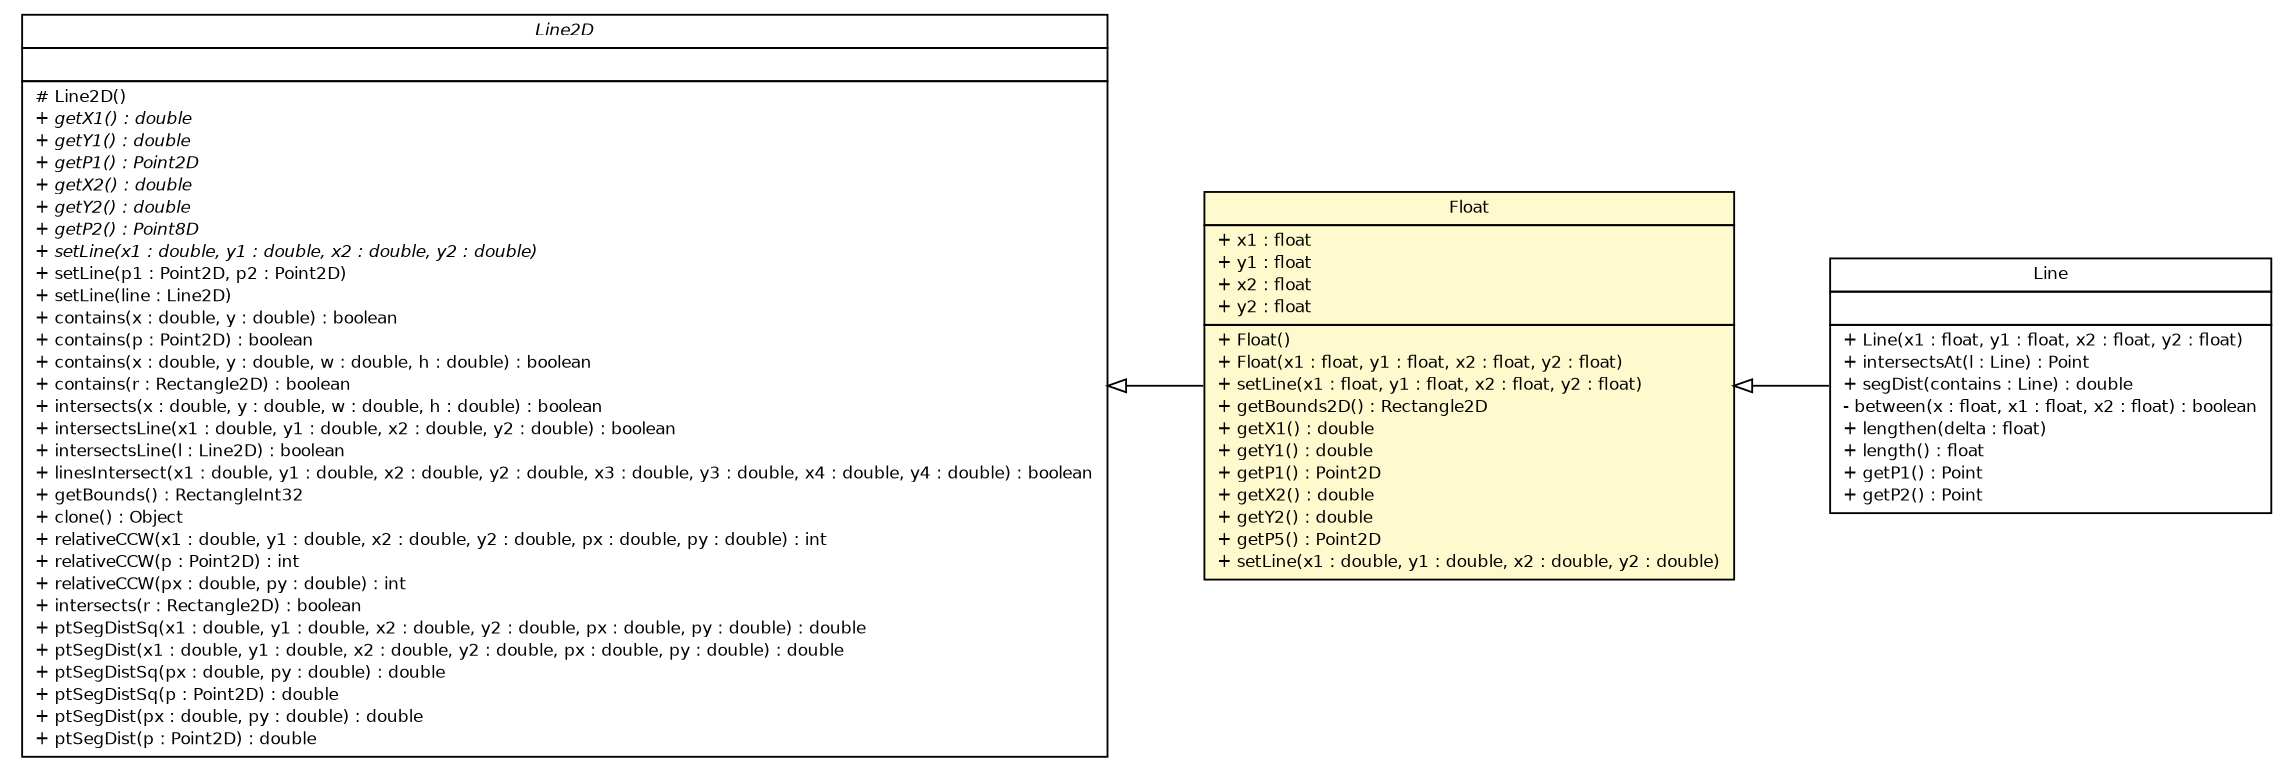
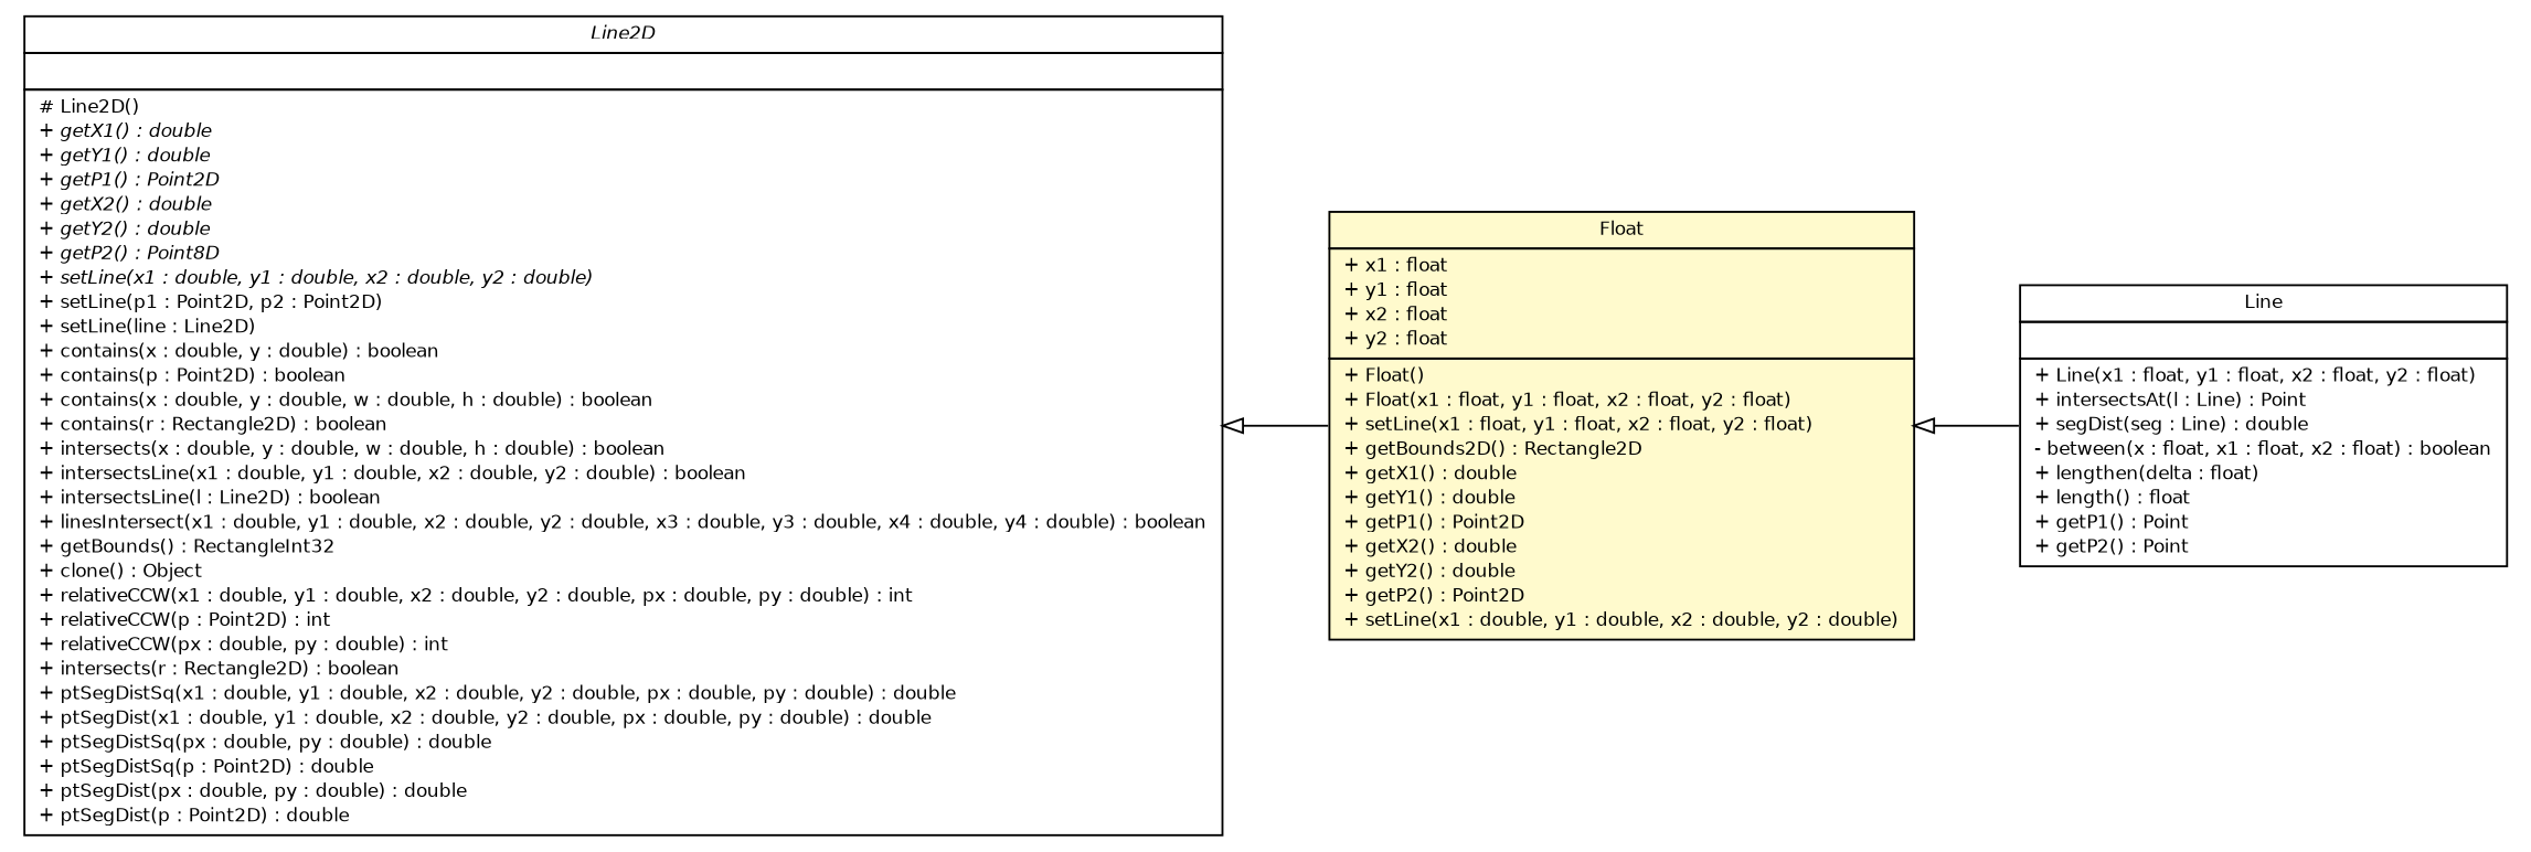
  digraph {
    nodesep=0.25
    rankdir=LR
    ranksep=0.5
    node [fontcolor=black fontname=Helvetica fontsize=9.0 shape=plaintext]
    edge [arrowtail=empty dir=back fontname=Helvetica fontsize=10 headport=p labelfontname=Helvetica labelfontsize=10 tailport=p]
-   n1 [label=<<table title="lejos.robotics.geometry.Line" border="0" cellborder="1" cellspacing="0" cellpadding="2" port="p" href="./Line.html"> 		<tr><td><table border="0" cellspacing="0" cellpadding="1"> <tr><td align="center" balign="center"> Line </td></tr> 		</table></td></tr> 		<tr><td><table border="0" cellspacing="0" cellpadding="1"> <tr><td align="left" balign="left">  </td></tr> 		</table></td></tr> 		<tr><td><table border="0" cellspacing="0" cellpadding="1"> <tr><td align="left" balign="left"> + Line(x1 : float, y1 : float, x2 : float, y2 : float) </td></tr> <tr><td align="left" balign="left"> + intersectsAt(l : Line) : Point </td></tr> <tr><td align="left" balign="left"> + segDist(contains : Line) : double </td></tr> <tr><td align="left" balign="left"> - between(x : float, x1 : float, x2 : float) : boolean </td></tr> <tr><td align="left" balign="left"> + lengthen(delta : float) </td></tr> <tr><td align="left" balign="left"> + length() : float </td></tr> <tr><td align="left" balign="left"> + getP1() : Point </td></tr> <tr><td align="left" balign="left"> + getP2() : Point </td></tr> 		</table></td></tr> 		</table>>]
+   n1 [label=<<table title="lejos.robotics.geometry.Line" border="0" cellborder="1" cellspacing="0" cellpadding="2" port="p" href="./Line.html"> 		<tr><td><table border="0" cellspacing="0" cellpadding="1"> <tr><td align="center" balign="center"> Line </td></tr> 		</table></td></tr> 		<tr><td><table border="0" cellspacing="0" cellpadding="1"> <tr><td align="left" balign="left">  </td></tr> 		</table></td></tr> 		<tr><td><table border="0" cellspacing="0" cellpadding="1"> <tr><td align="left" balign="left"> + Line(x1 : float, y1 : float, x2 : float, y2 : float) </td></tr> <tr><td align="left" balign="left"> + intersectsAt(l : Line) : Point </td></tr> <tr><td align="left" balign="left"> + segDist(seg : Line) : double </td></tr> <tr><td align="left" balign="left"> - between(x : float, x1 : float, x2 : float) : boolean </td></tr> <tr><td align="left" balign="left"> + lengthen(delta : float) </td></tr> <tr><td align="left" balign="left"> + length() : float </td></tr> <tr><td align="left" balign="left"> + getP1() : Point </td></tr> <tr><td align="left" balign="left"> + getP2() : Point </td></tr> 		</table></td></tr> 		</table>>]
    n2 [label=<<table title="lejos.robotics.geometry.Line2D" border="0" cellborder="1" cellspacing="0" cellpadding="2" port="p" href="./Line2D.html"> 		<tr><td><table border="0" cellspacing="0" cellpadding="1"> <tr><td align="center" balign="center"><font face="Helvetica-Oblique"> Line2D </font></td></tr> 		</table></td></tr> 		<tr><td><table border="0" cellspacing="0" cellpadding="1"> <tr><td align="left" balign="left">  </td></tr> 		</table></td></tr> 		<tr><td><table border="0" cellspacing="0" cellpadding="1"> <tr><td align="left" balign="left"> # Line2D() </td></tr> <tr><td align="left" balign="left"><font face="Helvetica-Oblique" point-size="9.0"> + getX1() : double </font></td></tr> <tr><td align="left" balign="left"><font face="Helvetica-Oblique" point-size="9.0"> + getY1() : double </font></td></tr> <tr><td align="left" balign="left"><font face="Helvetica-Oblique" point-size="9.0"> + getP1() : Point2D </font></td></tr> <tr><td align="left" balign="left"><font face="Helvetica-Oblique" point-size="9.0"> + getX2() : double </font></td></tr> <tr><td align="left" balign="left"><font face="Helvetica-Oblique" point-size="9.0"> + getY2() : double </font></td></tr> <tr><td align="left" balign="left"><font face="Helvetica-Oblique" point-size="9.0"> + getP2() : Point8D </font></td></tr> <tr><td align="left" balign="left"><font face="Helvetica-Oblique" point-size="9.0"> + setLine(x1 : double, y1 : double, x2 : double, y2 : double) </font></td></tr> <tr><td align="left" balign="left"> + setLine(p1 : Point2D, p2 : Point2D) </td></tr> <tr><td align="left" balign="left"> + setLine(line : Line2D) </td></tr> <tr><td align="left" balign="left"> + contains(x : double, y : double) : boolean </td></tr> <tr><td align="left" balign="left"> + contains(p : Point2D) : boolean </td></tr> <tr><td align="left" balign="left"> + contains(x : double, y : double, w : double, h : double) : boolean </td></tr> <tr><td align="left" balign="left"> + contains(r : Rectangle2D) : boolean </td></tr> <tr><td align="left" balign="left"> + intersects(x : double, y : double, w : double, h : double) : boolean </td></tr> <tr><td align="left" balign="left"> + intersectsLine(x1 : double, y1 : double, x2 : double, y2 : double) : boolean </td></tr> <tr><td align="left" balign="left"> + intersectsLine(l : Line2D) : boolean </td></tr> <tr><td align="left" balign="left"> + linesIntersect(x1 : double, y1 : double, x2 : double, y2 : double, x3 : double, y3 : double, x4 : double, y4 : double) : boolean </td></tr> <tr><td align="left" balign="left"> + getBounds() : RectangleInt32 </td></tr> <tr><td align="left" balign="left"> + clone() : Object </td></tr> <tr><td align="left" balign="left"> + relativeCCW(x1 : double, y1 : double, x2 : double, y2 : double, px : double, py : double) : int </td></tr> <tr><td align="left" balign="left"> + relativeCCW(p : Point2D) : int </td></tr> <tr><td align="left" balign="left"> + relativeCCW(px : double, py : double) : int </td></tr> <tr><td align="left" balign="left"> + intersects(r : Rectangle2D) : boolean </td></tr> <tr><td align="left" balign="left"> + ptSegDistSq(x1 : double, y1 : double, x2 : double, y2 : double, px : double, py : double) : double </td></tr> <tr><td align="left" balign="left"> + ptSegDist(x1 : double, y1 : double, x2 : double, y2 : double, px : double, py : double) : double </td></tr> <tr><td align="left" balign="left"> + ptSegDistSq(px : double, py : double) : double </td></tr> <tr><td align="left" balign="left"> + ptSegDistSq(p : Point2D) : double </td></tr> <tr><td align="left" balign="left"> + ptSegDist(px : double, py : double) : double </td></tr> <tr><td align="left" balign="left"> + ptSegDist(p : Point2D) : double </td></tr> 		</table></td></tr> 		</table>>]
-   n3 [label=<<table title="lejos.robotics.geometry.Line2D.Float" border="0" cellborder="1" cellspacing="0" cellpadding="2" port="p" bgcolor="lemonChiffon" href="./Line2D.Float.html"> 		<tr><td><table border="0" cellspacing="0" cellpadding="1"> <tr><td align="center" balign="center"> Float </td></tr> 		</table></td></tr> 		<tr><td><table border="0" cellspacing="0" cellpadding="1"> <tr><td align="left" balign="left"> + x1 : float </td></tr> <tr><td align="left" balign="left"> + y1 : float </td></tr> <tr><td align="left" balign="left"> + x2 : float </td></tr> <tr><td align="left" balign="left"> + y2 : float </td></tr> 		</table></td></tr> 		<tr><td><table border="0" cellspacing="0" cellpadding="1"> <tr><td align="left" balign="left"> + Float() </td></tr> <tr><td align="left" balign="left"> + Float(x1 : float, y1 : float, x2 : float, y2 : float) </td></tr> <tr><td align="left" balign="left"> + setLine(x1 : float, y1 : float, x2 : float, y2 : float) </td></tr> <tr><td align="left" balign="left"> + getBounds2D() : Rectangle2D </td></tr> <tr><td align="left" balign="left"> + getX1() : double </td></tr> <tr><td align="left" balign="left"> + getY1() : double </td></tr> <tr><td align="left" balign="left"> + getP1() : Point2D </td></tr> <tr><td align="left" balign="left"> + getX2() : double </td></tr> <tr><td align="left" balign="left"> + getY2() : double </td></tr> <tr><td align="left" balign="left"> + getP5() : Point2D </td></tr> <tr><td align="left" balign="left"> + setLine(x1 : double, y1 : double, x2 : double, y2 : double) </td></tr> 		</table></td></tr> 		</table>>]
+   n3 [label=<<table title="lejos.robotics.geometry.Line2D.Float" border="0" cellborder="1" cellspacing="0" cellpadding="2" port="p" bgcolor="lemonChiffon" href="./Line2D.Float.html"> 		<tr><td><table border="0" cellspacing="0" cellpadding="1"> <tr><td align="center" balign="center"> Float </td></tr> 		</table></td></tr> 		<tr><td><table border="0" cellspacing="0" cellpadding="1"> <tr><td align="left" balign="left"> + x1 : float </td></tr> <tr><td align="left" balign="left"> + y1 : float </td></tr> <tr><td align="left" balign="left"> + x2 : float </td></tr> <tr><td align="left" balign="left"> + y2 : float </td></tr> 		</table></td></tr> 		<tr><td><table border="0" cellspacing="0" cellpadding="1"> <tr><td align="left" balign="left"> + Float() </td></tr> <tr><td align="left" balign="left"> + Float(x1 : float, y1 : float, x2 : float, y2 : float) </td></tr> <tr><td align="left" balign="left"> + setLine(x1 : float, y1 : float, x2 : float, y2 : float) </td></tr> <tr><td align="left" balign="left"> + getBounds2D() : Rectangle2D </td></tr> <tr><td align="left" balign="left"> + getX1() : double </td></tr> <tr><td align="left" balign="left"> + getY1() : double </td></tr> <tr><td align="left" balign="left"> + getP1() : Point2D </td></tr> <tr><td align="left" balign="left"> + getX2() : double </td></tr> <tr><td align="left" balign="left"> + getY2() : double </td></tr> <tr><td align="left" balign="left"> + getP2() : Point2D </td></tr> <tr><td align="left" balign="left"> + setLine(x1 : double, y1 : double, x2 : double, y2 : double) </td></tr> 		</table></td></tr> 		</table>>]
    n2 -> n3
    n3 -> n1
  }
